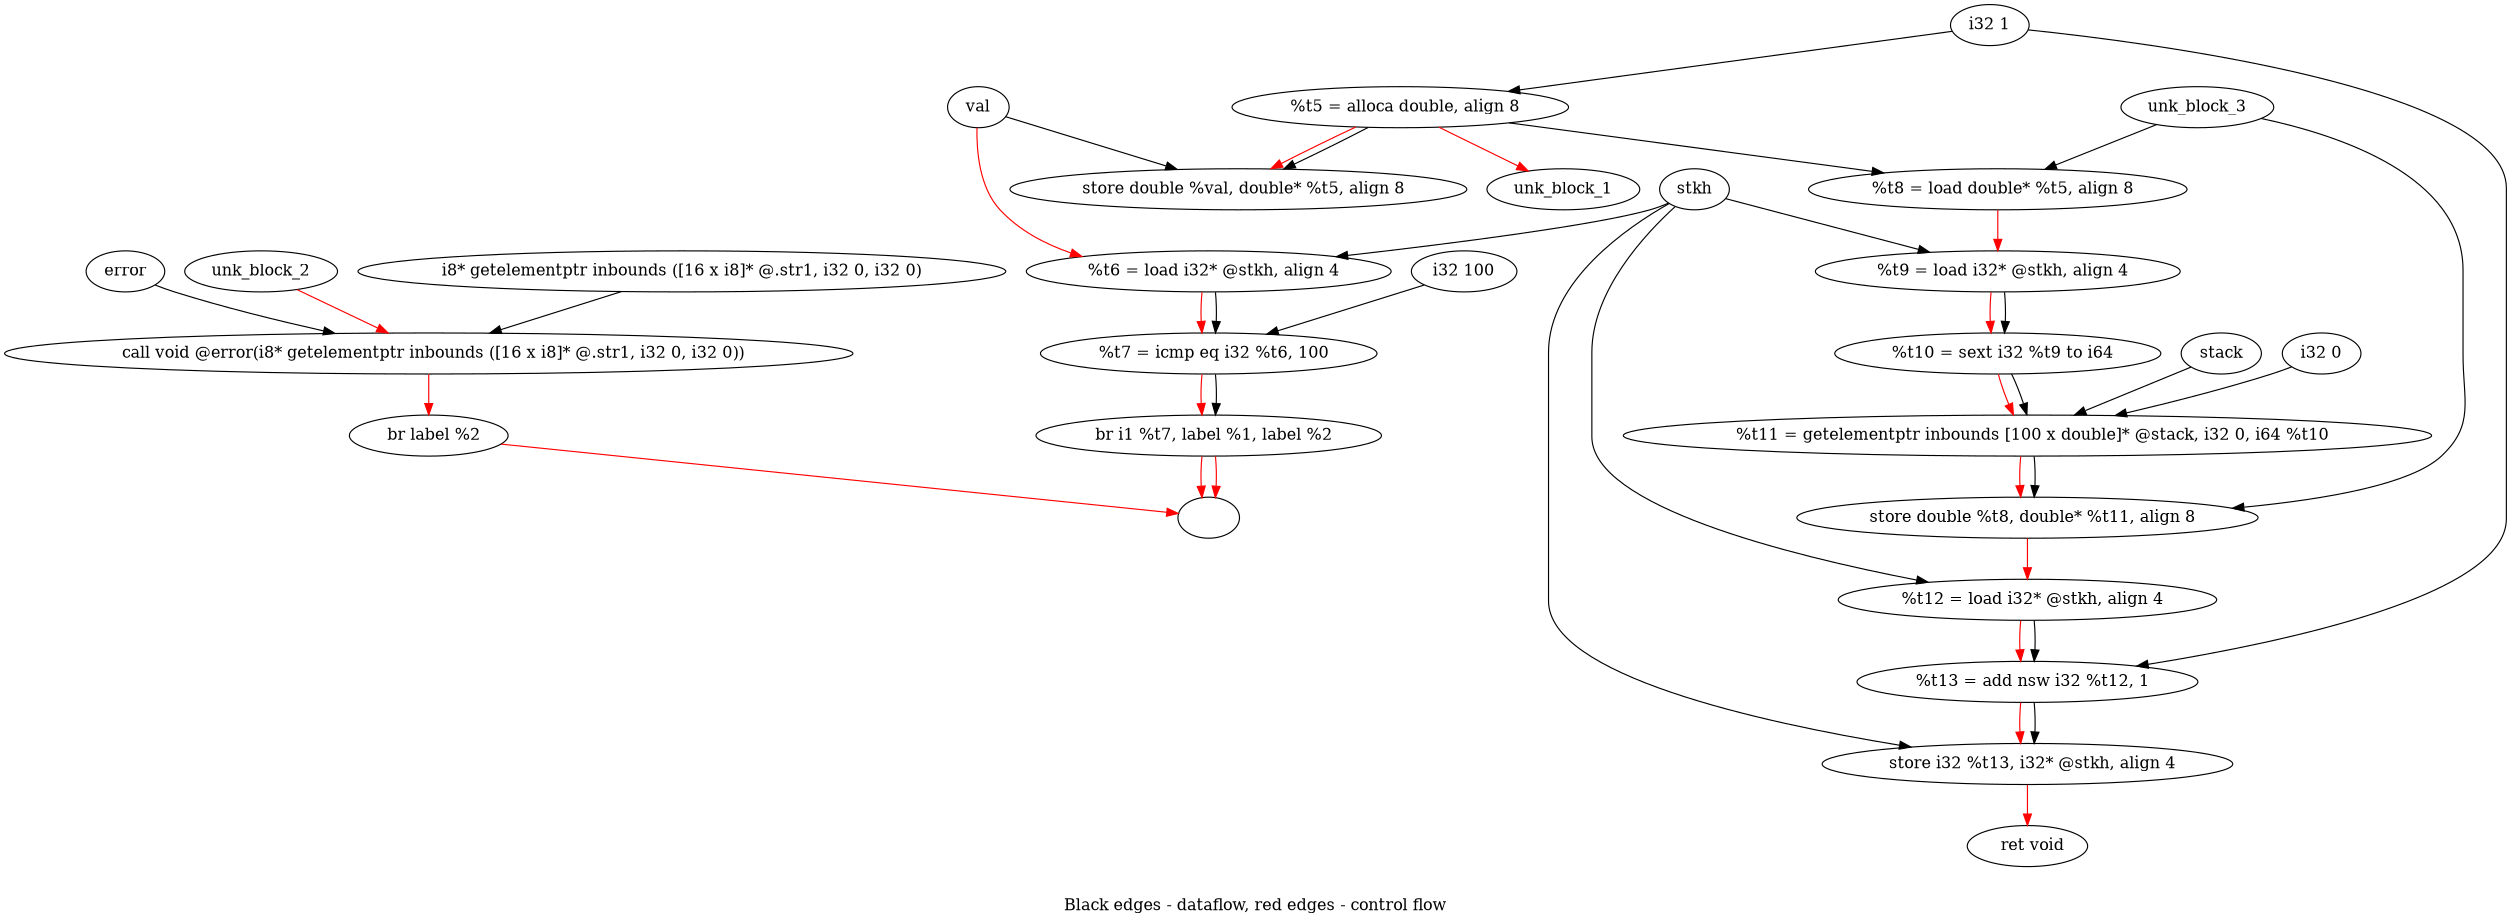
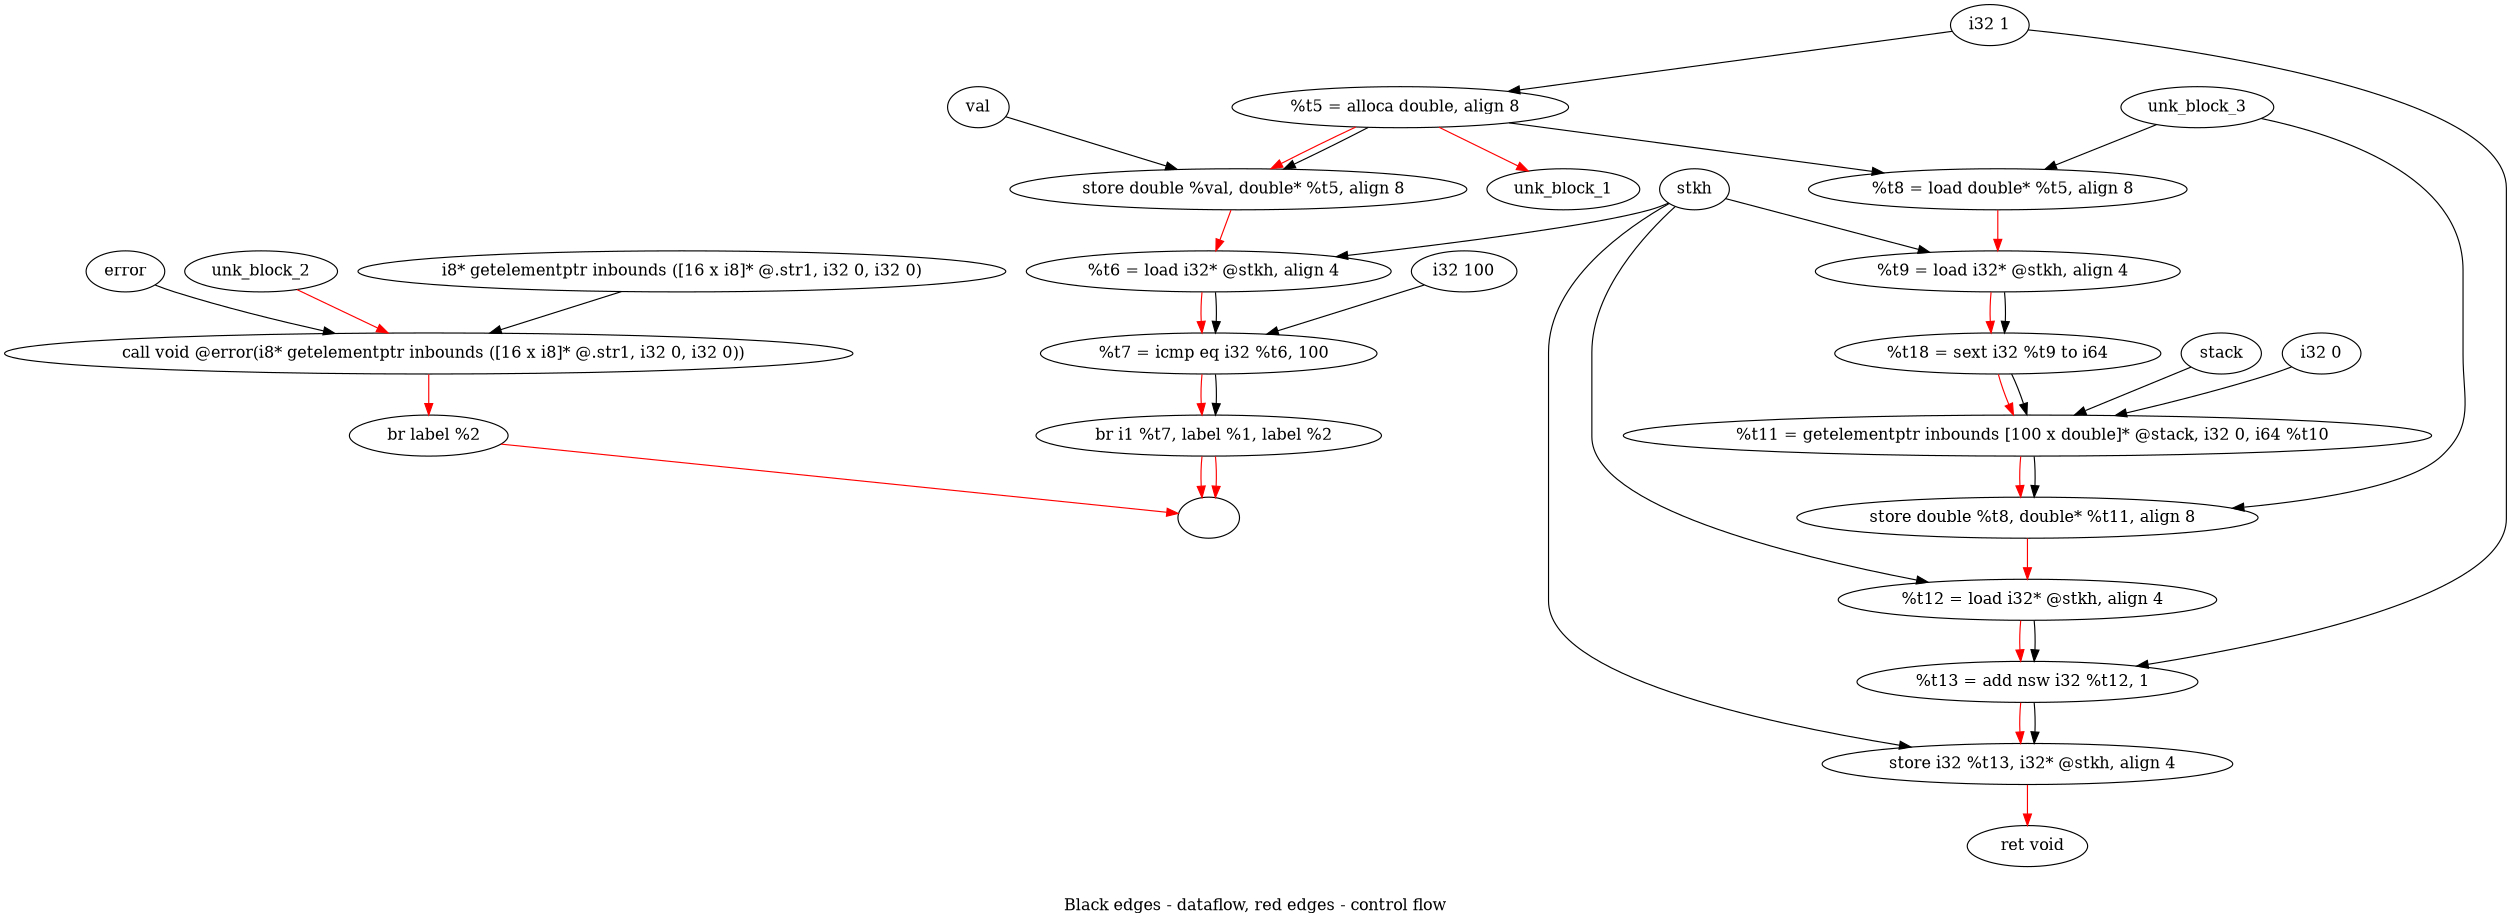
  digraph {
    compound=true
    label="Black edges - dataflow, red edges - control flow"
    n1 [label="  %t5 = alloca double, align 8"]
    n2 [label="  store double %val, double* %t5, align 8"]
    n3 [label="  %t8 = load double* %t5, align 8"]
    unk_block_1
    n5 [label="  %t6 = load i32* @stkh, align 4"]
    n6 [label="  %t9 = load i32* @stkh, align 4"]
    n7 [label="  %t7 = icmp eq i32 %t6, 100"]
    n8 [label="  br i1 %t7, label %1, label %2"]
    ""
    "i32 1"
    n11 [label="  %t13 = add nsw i32 %t12, 1"]
    n12 [label="  store i32 %t13, i32* @stkh, align 4"]
    val
    stkh
    n15 [label="  %t12 = load i32* @stkh, align 4"]
-   n16 [label="  %t10 = sext i32 %t9 to i64"]
+   n16 [label="%t18 = sext i32 %t9 to i64"]
    n17 [label="  ret void"]
    "i32 100"
    n19 [label="  call void @error(i8* getelementptr inbounds ([16 x i8]* @.str1, i32 0, i32 0))"]
    n20 [label="  br label %2"]
    unk_block_2
    "i8* getelementptr inbounds ([16 x i8]* @.str1, i32 0, i32 0)"
    error
    n24 [label="  store double %t8, double* %t11, align 8"]
    n25 [label="  %t11 = getelementptr inbounds [100 x double]* @stack, i32 0, i64 %t10"]
    unk_block_3
    stack
    "i32 0"
    n1 -> n2 [color=red weight=2]
    n1 -> n2
    n1 -> n3
    n1 -> unk_block_1 [color=red]
-   val -> n5 [color=red weight=2]
+   n2 -> n5 [color=red weight=2]
    n3 -> n6 [color=red weight=2]
    n5 -> n7 [color=red weight=2]
    n5 -> n7
    n6 -> n16 [color=red weight=2]
    n6 -> n16
    n7 -> n8 [color=red weight=2]
    n7 -> n8
    n8 -> "" [color=red]
    n8 -> "" [color=red]
    "i32 1" -> n1
    "i32 1" -> n11
    n11 -> n12 [color=red weight=2]
    n11 -> n12
    n12 -> n17 [color=red weight=2]
    val -> n2
    stkh -> n5
    stkh -> n6
    stkh -> n12
    stkh -> n15
    n15 -> n11 [color=red weight=2]
    n15 -> n11
    n16 -> n25 [color=red weight=2]
    n16 -> n25
    "i32 100" -> n7
    n19 -> n20 [color=red weight=2]
    n20 -> "" [color=red]
    unk_block_2 -> n19 [color=red]
    "i8* getelementptr inbounds ([16 x i8]* @.str1, i32 0, i32 0)" -> n19
    error -> n19
    n24 -> n15 [color=red weight=2]
    n25 -> n24 [color=red weight=2]
    n25 -> n24
    unk_block_3 -> n3 [color=black]
    unk_block_3 -> n24
    stack -> n25
    "i32 0" -> n25
  }
